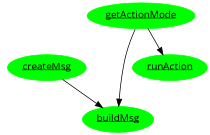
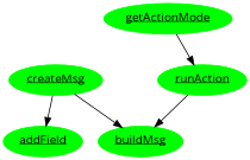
  digraph {
    fontname="Open Sans"
    node [color=green fontname="Open Sans" style=filled]
    edge [fontname="Open Sans"]
    n1 [label=<<u>createMsg</u>>]
+   n2 [label=<<u>addField</u>>]
    n3 [label=<<u>buildMsg</u>>]
    n4 [label=<<u>getActionMode</u>>]
    n5 [label=<<u>runAction</u>>]
+   n1 -> n2
    n1 -> n3
    n4 -> n5
-   n4 -> n3
+   n5 -> n3
  }
